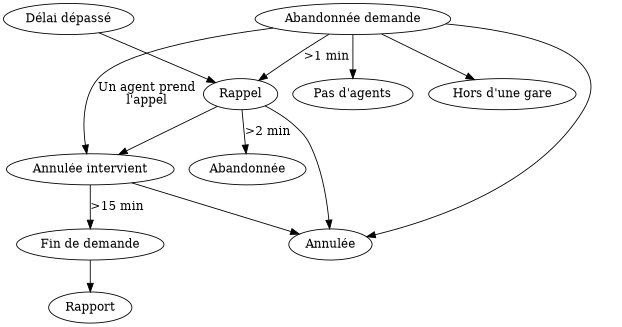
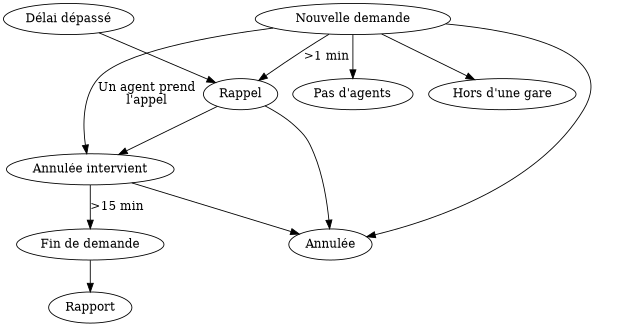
  digraph {
-   n1 [label="Abandonnée demande"]
+   n1 [label="Nouvelle demande"]
    n2 [label="Pas d'agents"]
    n3 [label="Annulée"]
    n4 [label="Annulée intervient"]
    n5 [label="Hors d'une gare"]
    n6 [label=Rappel]
    n7 [label="Fin de demande"]
    n8 [label="Délai dépassé"]
-   n9 [label="Abandonnée"]
    n10 [label=Rapport]
    n1 -> n2
    n1 -> n3
    n1 -> n4 [label="Un agent prend\nl'appel"]
    n1 -> n5
    n1 -> n6 [label=">1 min"]
    n4 -> n3
    n4 -> n7 [label=">15 min"]
    n6 -> n3
    n6 -> n4
-   n6 -> n9 [label=">2 min"]
    n7 -> n10
    n8 -> n6
  }
